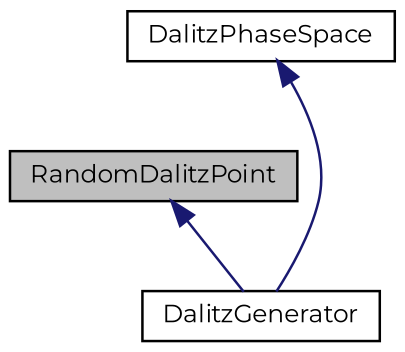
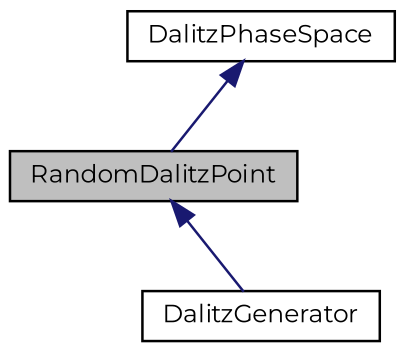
  digraph {
    fontname=Montserrat
    node [color=black fillcolor=white fontname=Montserrat fontsize=10 shape=record style=filled]
    edge [color=midnightblue dir=back fontname=Montserrat fontsize=10 labelfontname=Helvetica labelfontsize=10 style=solid]
    n1 [fillcolor=grey75 fontcolor=black height=0.2 label=RandomDalitzPoint width=0.4]
    n2 [height=0.2 label=DalitzGenerator width=0.4]
    n3 [height=0.2 label=DalitzPhaseSpace width=0.4]
    n1 -> n2
-   n3 -> n2
+   n3 -> n1
  }
